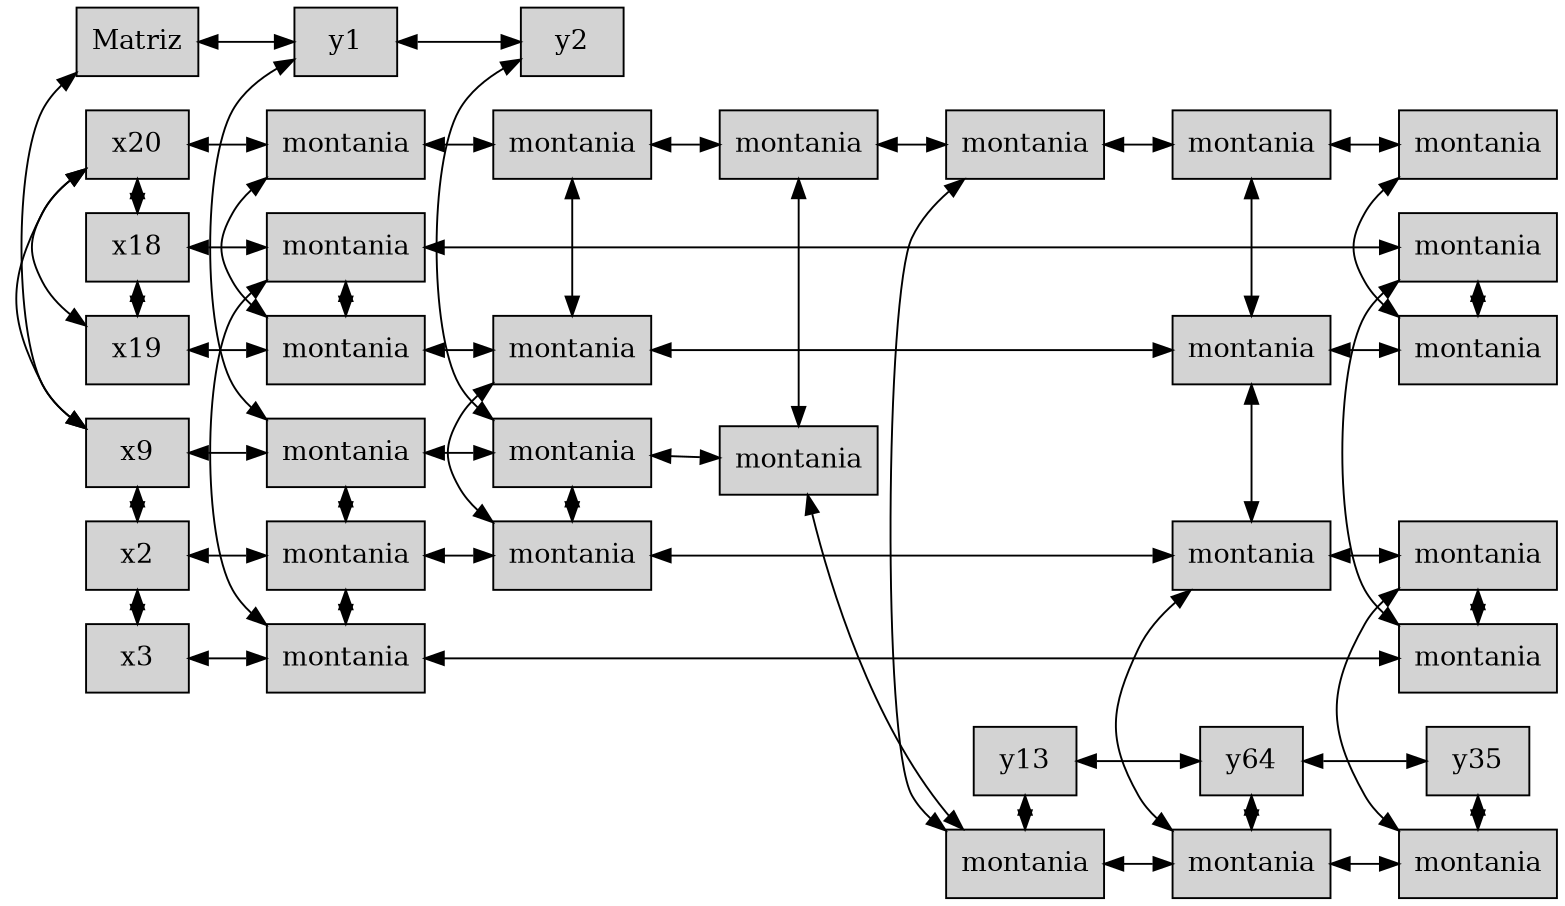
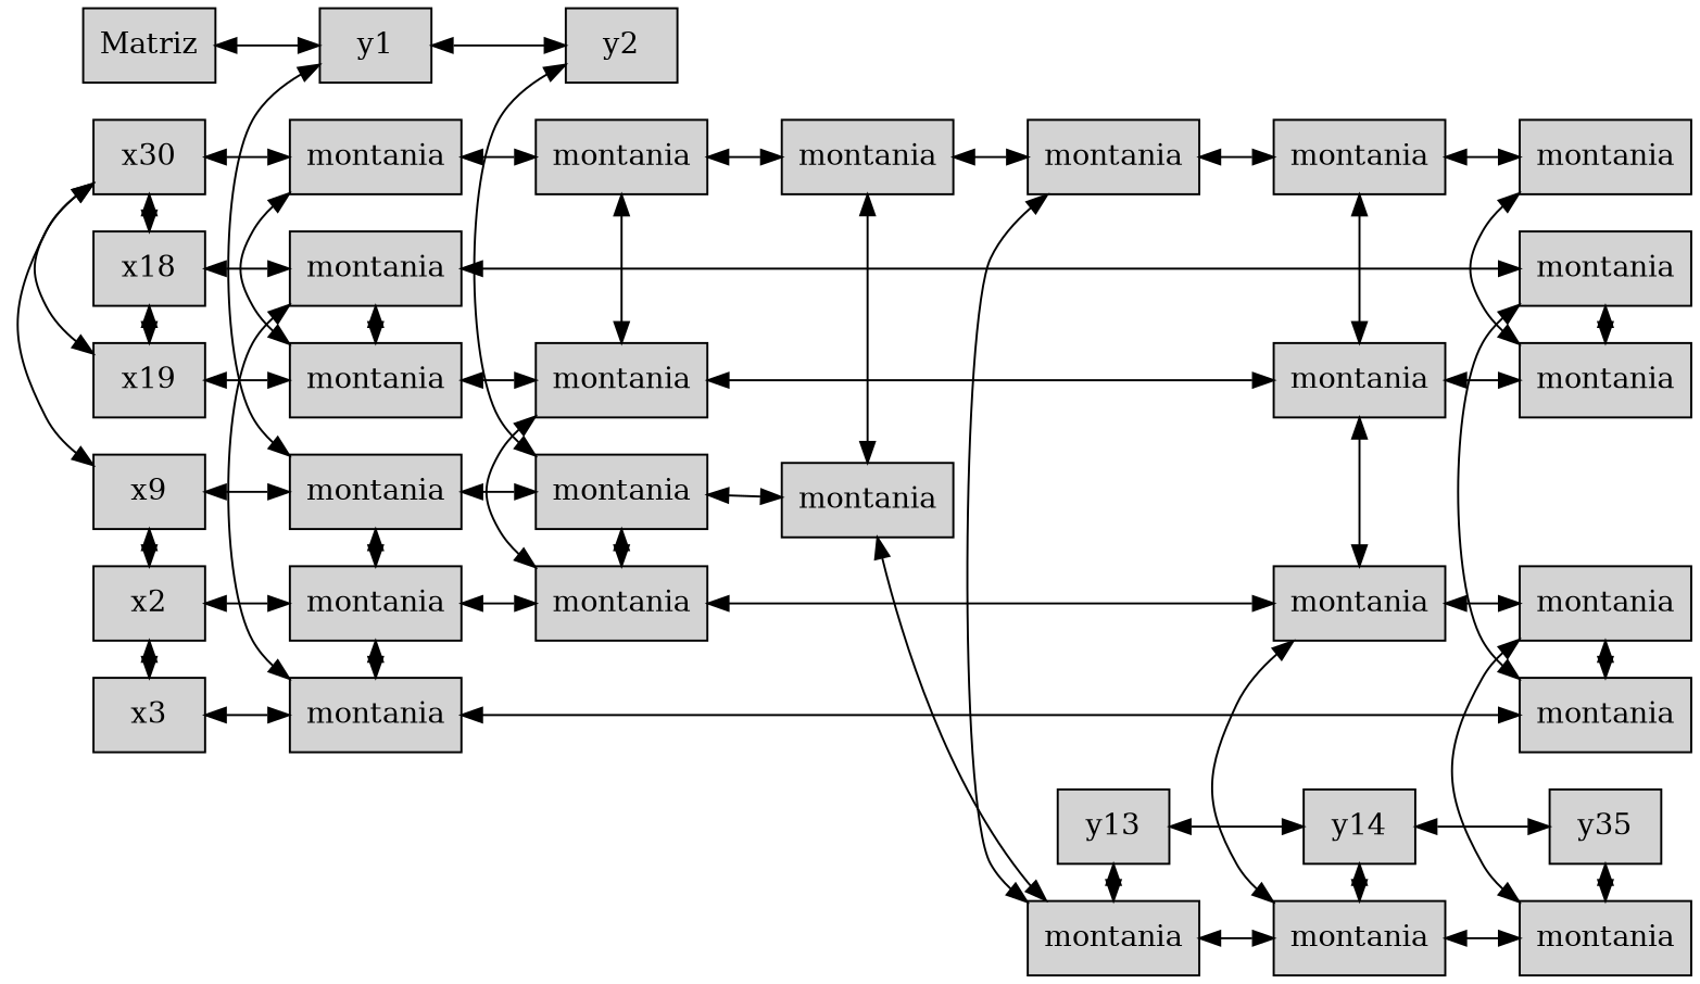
  digraph {
    rankdir=LR
    node [shape=box style=filled]
    edge [color=black dir=both]
    Matriz
    n2 [label=x9]
    x2
    x3
    x18
    x19
-   x20
+   x20 [label=x30]
    y1
    n9 [label=montania]
    n10 [label=montania]
    n11 [label=montania]
    n12 [label=montania]
    n13 [label=montania]
    n14 [label=montania]
    y2
    n16 [label=montania]
    n17 [label=montania]
    n18 [label=montania]
    n19 [label=montania]
    n20 [label=montania]
    n21 [label=montania]
    y13
    n23 [label=montania]
    n24 [label=montania]
-   y14 [label=y64]
+   y14
    n26 [label=montania]
    n27 [label=montania]
    n28 [label=montania]
    n29 [label=montania]
    n30 [label=y35]
    n31 [label=montania]
    n32 [label=montania]
    n33 [label=montania]
    n34 [label=montania]
    n35 [label=montania]
    n36 [label=montania]
    subgraph sub_1 {
      rank=min
      Matriz
      n2
      x2
      x3
      x18
      x19
      x20
    }
    subgraph sub_2 {
      rank=same
      y1
      n9
      n10
      n11
      n12
      n13
      n14
    }
    subgraph sub_3 {
      rank=same
      y2
      n16
      n17
      n18
      n19
    }
    subgraph sub_4 {
      rank=same
      n20
      n21
    }
    subgraph sub_5 {
      rank=same
      y13
      n23
      n24
    }
    subgraph sub_6 {
      rank=same
      y14
      n26
      n27
      n28
      n29
    }
    subgraph sub_7 {
      rank=same
      n30
      n31
      n32
      n33
      n34
      n35
      n36
    }
-   Matriz -> n2
    Matriz -> y1 [rankdir=UD]
    n2 -> x2
    n2 -> n9
    x2 -> x3
    x2 -> n10
    x3 -> n11
    x18 -> x19
    x18 -> n12
    x19 -> x20
    x19 -> n13
    x20 -> n2
    x20 -> x18
    x20 -> n14
    y1 -> n9
    y1 -> y2 [rankdir=UD]
    n9 -> n10 [constraint=false]
    n9 -> n16
    n10 -> n11 [constraint=false]
    n10 -> n17
    n11 -> n12 [constraint=false]
    n11 -> n33
    n12 -> n13 [constraint=false]
    n12 -> n34
    n13 -> n14 [constraint=false]
    n13 -> n18
    n14 -> n19
    y2 -> n16
    n16 -> n17 [constraint=false]
    n16 -> n20
    n17 -> n18 [constraint=false]
    n17 -> n27
    n18 -> n19 [constraint=false]
    n18 -> n28
    n19 -> n21
    n20 -> n21 [constraint=false]
    n20 -> n23
    n21 -> n24
    y13 -> n23
    y13 -> y14 [rankdir=UD]
    n23 -> n24 [constraint=false]
    n23 -> n26
    n24 -> n29
    y14 -> n26
    y14 -> n30 [rankdir=UD]
    n26 -> n27 [constraint=false]
    n26 -> n31
    n27 -> n28 [constraint=false]
    n27 -> n32
    n28 -> n29 [constraint=false]
    n28 -> n35
    n29 -> n36
    n30 -> n31
    n31 -> n32 [constraint=false]
    n32 -> n33 [constraint=false]
    n33 -> n34 [constraint=false]
    n34 -> n35 [constraint=false]
    n35 -> n36 [constraint=false]
  }
